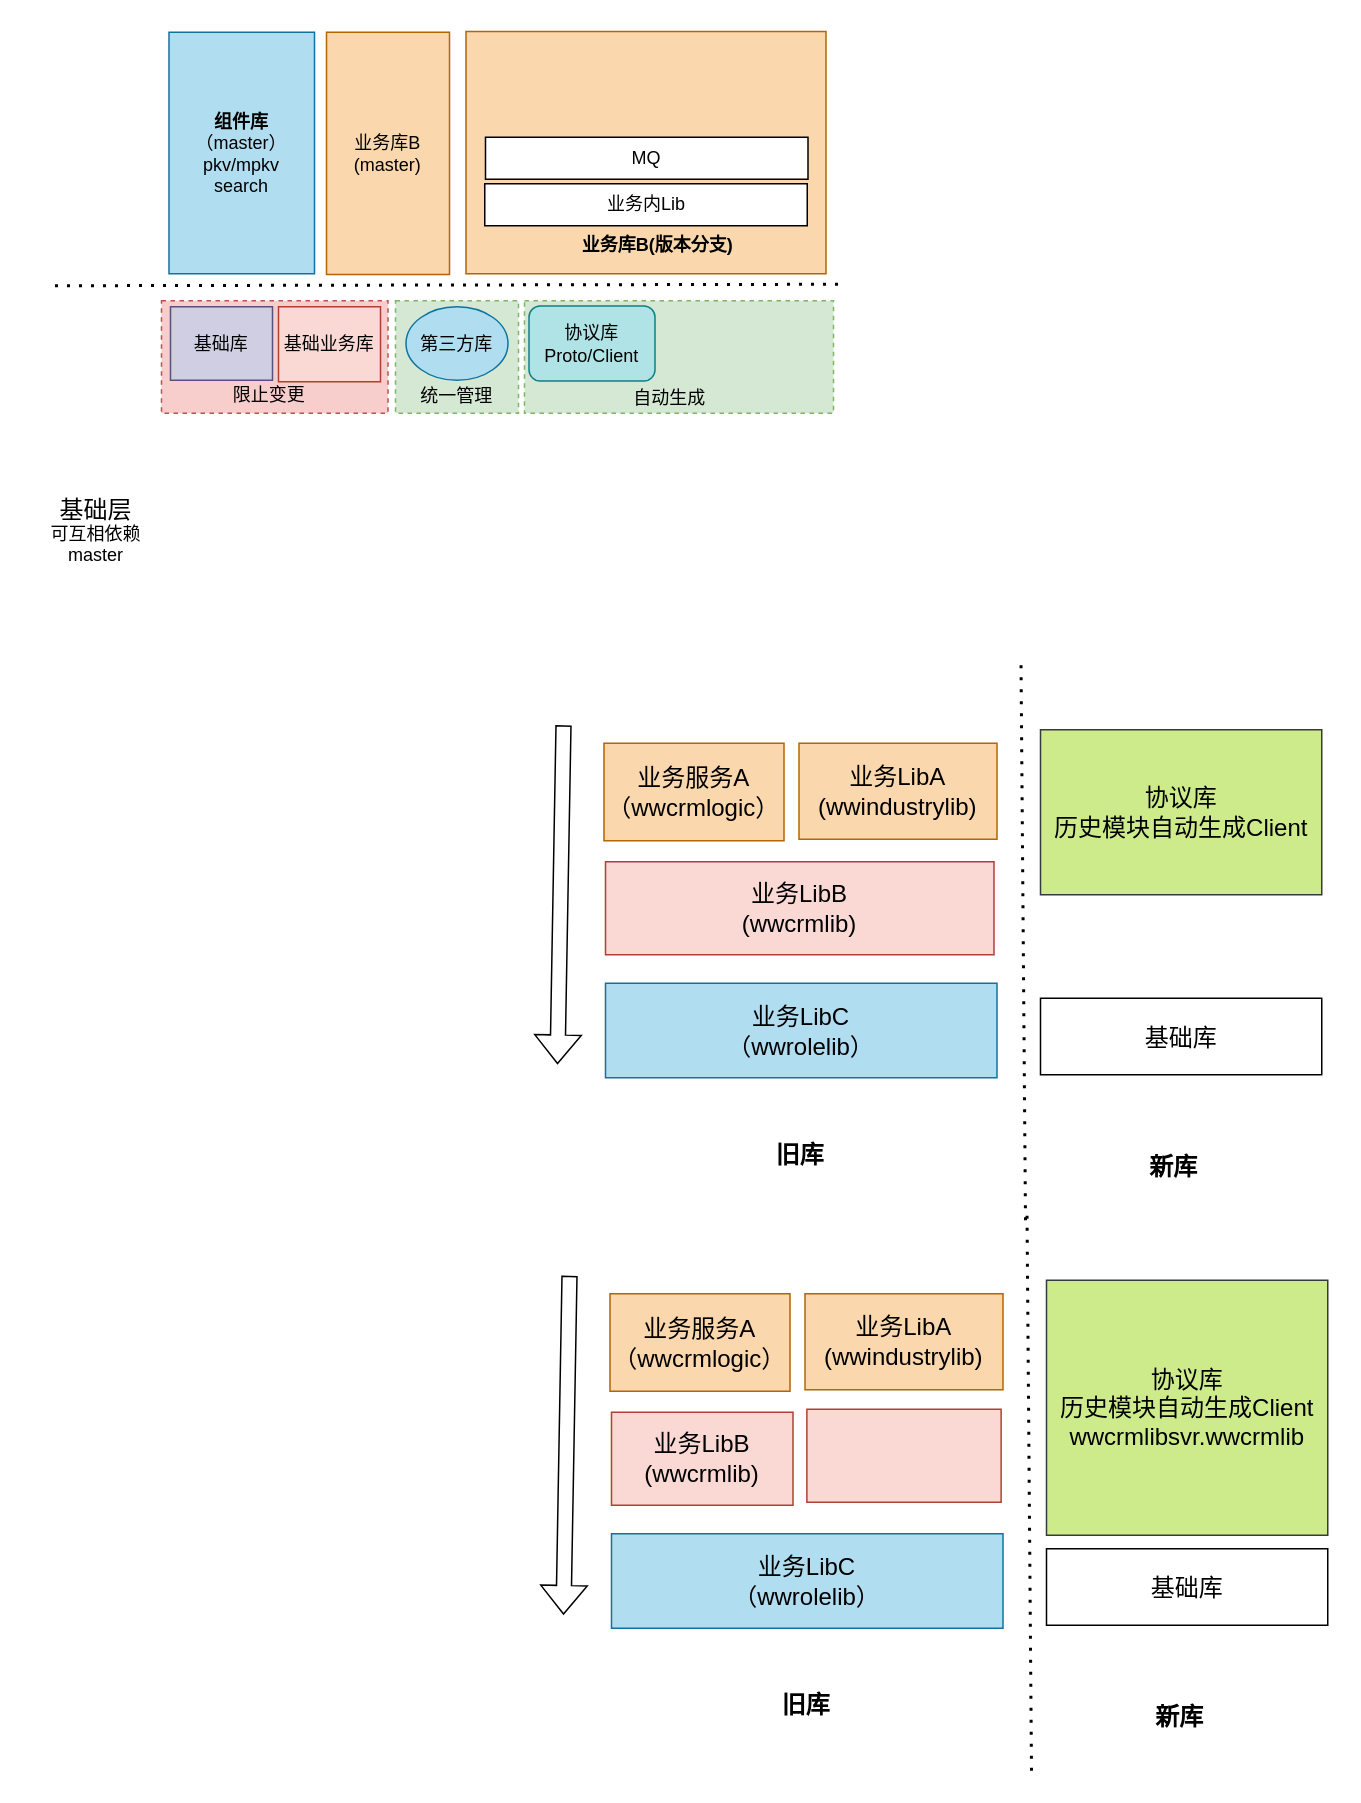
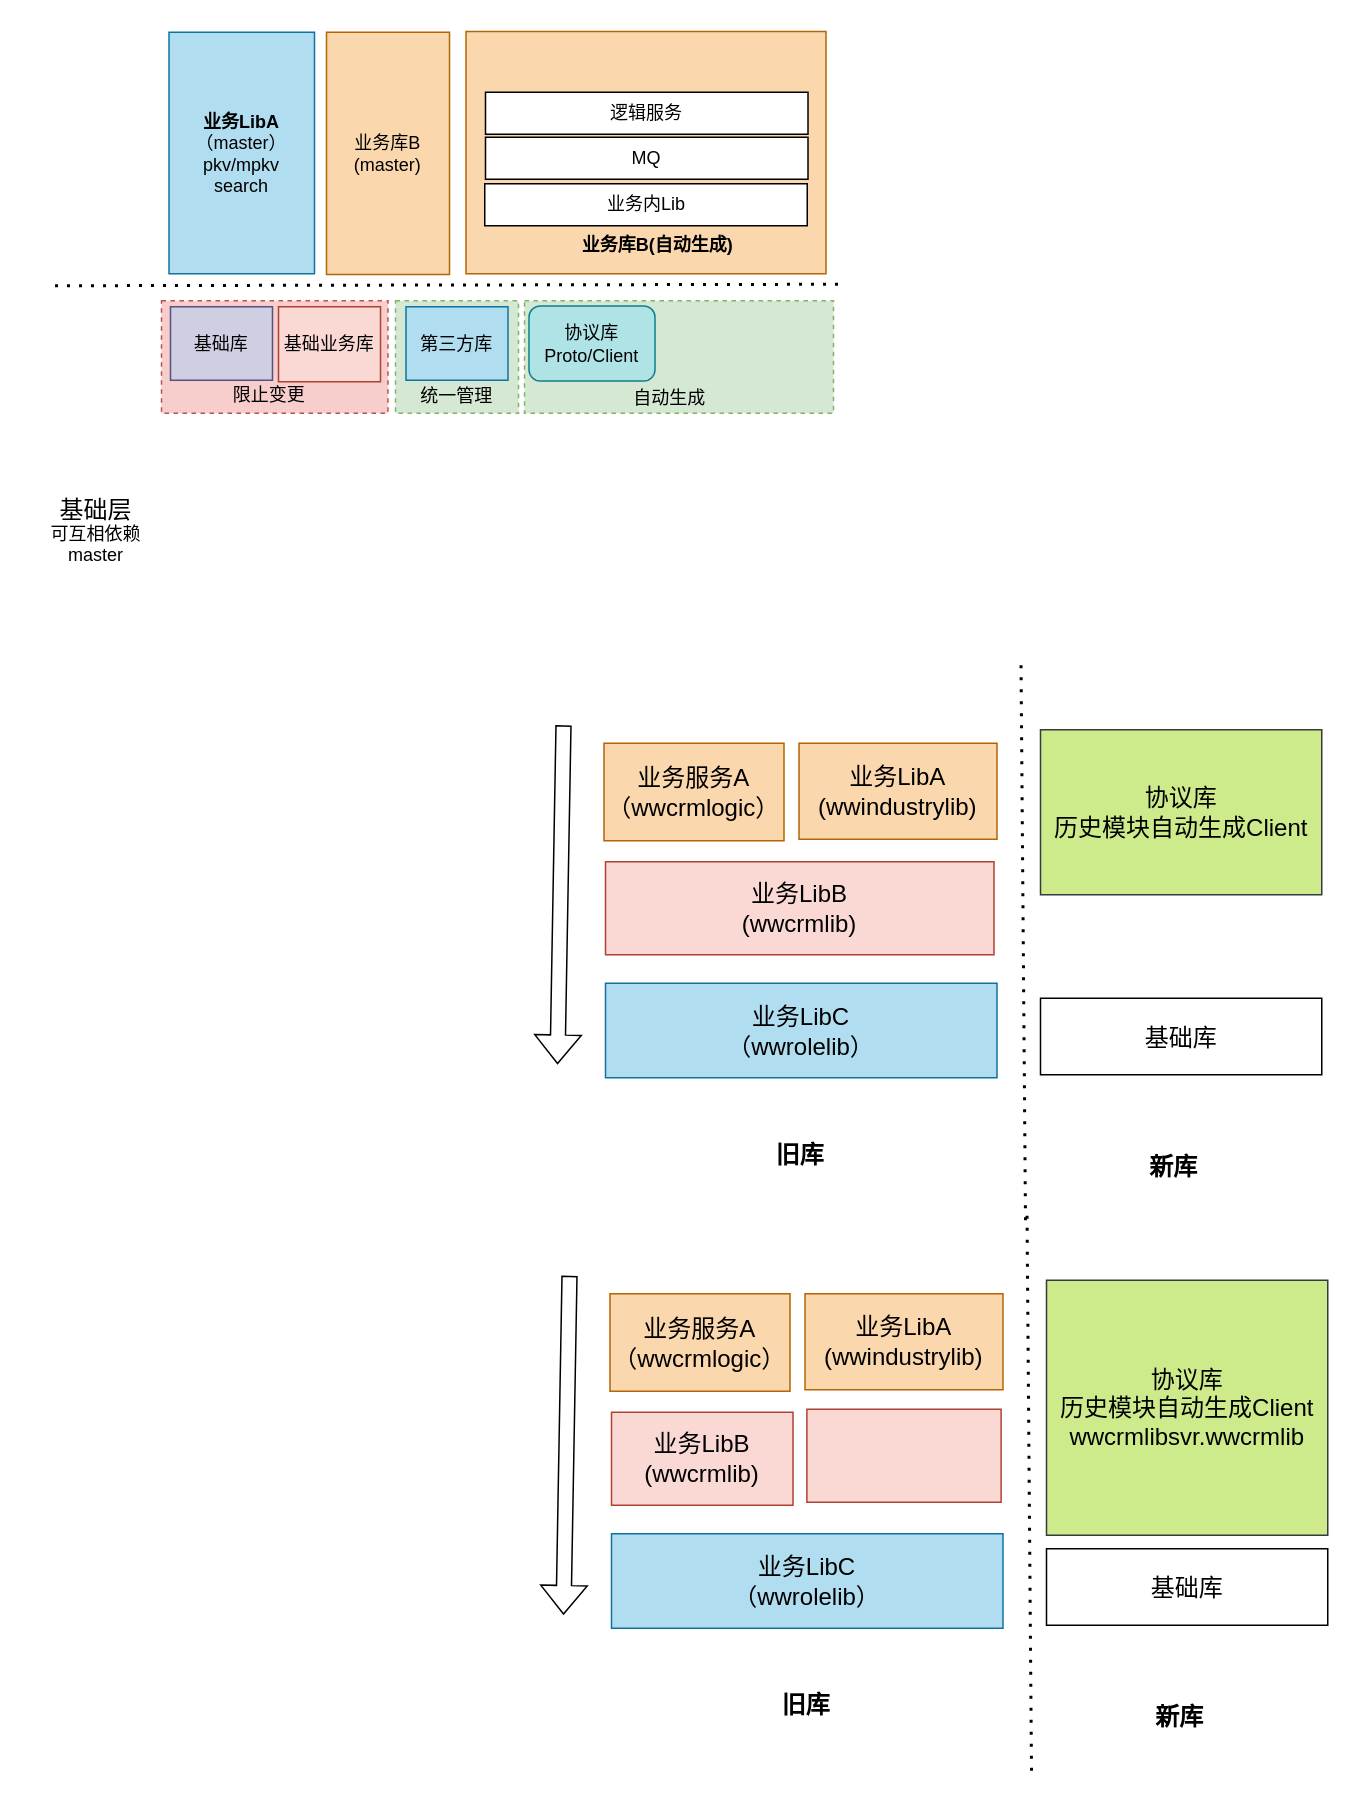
  <mxCell id="0" />
  <mxCell id="1" parent="0" />
  <mxCell id="2" value="" style="rounded=0;whiteSpace=wrap;html=1;dashed=1;fillColor=#d5e8d4;strokeColor=#82b366;" vertex="1" parent="1"><mxGeometry x="263" y="200" width="82" height="75" as="geometry" /></mxCell>
  <mxCell id="3" value="" style="rounded=0;whiteSpace=wrap;html=1;dashed=1;fillColor=#d5e8d4;strokeColor=#82b366;" vertex="1" parent="1"><mxGeometry x="349" y="200" width="206" height="75" as="geometry" /></mxCell>
  <mxCell id="4" value="" style="rounded=0;whiteSpace=wrap;html=1;dashed=1;fillColor=#f8cecc;strokeColor=#b85450;" vertex="1" parent="1"><mxGeometry x="107" y="200" width="151" height="75" as="geometry" /></mxCell>
  <mxCell id="5" value="基础库" style="rounded=0;whiteSpace=wrap;html=1;fillColor=#d0cee2;strokeColor=#56517e;" vertex="1" parent="1"><mxGeometry x="113" y="204" width="68" height="49" as="geometry" /></mxCell>
  <mxCell id="6" value="协议库&lt;br&gt;Proto/Client" style="whiteSpace=wrap;html=1;fillColor=#b0e3e6;strokeColor=#0e8088;rounded=1;" vertex="1" parent="1"><mxGeometry x="352" y="203.5" width="84" height="50" as="geometry" /></mxCell>
- <mxCell id="7" value="&lt;b&gt;组件库&lt;/b&gt;&lt;br&gt;（master）&lt;br&gt;pkv/mpkv&lt;br&gt;search" style="rounded=0;whiteSpace=wrap;html=1;fillColor=#b1ddf0;strokeColor=#10739e;" vertex="1" parent="1"><mxGeometry x="112" y="21" width="97" height="161" as="geometry" /></mxCell>
+ <mxCell id="7" value="&lt;b&gt;业务LibA&lt;/b&gt;&lt;br&gt;（master）&lt;br&gt;pkv/mpkv&lt;br&gt;search" style="rounded=0;whiteSpace=wrap;html=1;fillColor=#b1ddf0;strokeColor=#10739e;" vertex="1" parent="1"><mxGeometry x="112" y="21" width="97" height="161" as="geometry" /></mxCell>
  <mxCell id="8" value="" style="endArrow=none;dashed=1;html=1;dashPattern=1 3;strokeWidth=2;rounded=0;" edge="1" parent="1"><mxGeometry width="50" height="50" relative="1" as="geometry"><mxPoint x="36" y="190" as="sourcePoint" /><mxPoint x="563" y="189" as="targetPoint" /></mxGeometry></mxCell>
  <mxCell id="9" value="业务库B&lt;br&gt;(master)" style="rounded=0;whiteSpace=wrap;html=1;fillColor=#fad7ac;strokeColor=#b46504;" vertex="1" parent="1"><mxGeometry x="217" y="21" width="82" height="161.5" as="geometry" /></mxCell>
  <mxCell id="10" value="" style="rounded=0;whiteSpace=wrap;html=1;fillColor=#fad7ac;strokeColor=#b46504;" vertex="1" parent="1"><mxGeometry x="310" y="20.5" width="240" height="161.5" as="geometry" /></mxCell>
  <mxCell id="11" value="基础业务库" style="rounded=0;whiteSpace=wrap;html=1;fillColor=#fad9d5;strokeColor=#ae4132;" vertex="1" parent="1"><mxGeometry x="185" y="204" width="68" height="50" as="geometry" /></mxCell>
- <mxCell id="12" value="第三方库" style="ellipse;whiteSpace=wrap;html=1;fillColor=#b1ddf0;strokeColor=#10739e;" vertex="1" parent="1"><mxGeometry x="270" y="204" width="68" height="49" as="geometry" /></mxCell>
+ <mxCell id="12" value="第三方库" style="rounded=0;whiteSpace=wrap;html=1;fillColor=#b1ddf0;strokeColor=#10739e;" vertex="1" parent="1"><mxGeometry x="270" y="204" width="68" height="49" as="geometry" /></mxCell>
  <mxCell id="13" value="&lt;font style=&quot;font-size: 16px;&quot;&gt;基础层&lt;/font&gt;&lt;br&gt;可互相依赖&lt;br&gt;master" style="text;html=1;strokeColor=none;fillColor=none;align=center;verticalAlign=middle;whiteSpace=wrap;rounded=0;" vertex="1" parent="1"><mxGeometry x="20" y="325.75" width="87" height="53.5" as="geometry" /></mxCell>
  <mxCell id="14" value="限止变更" style="text;html=1;strokeColor=none;fillColor=none;align=center;verticalAlign=middle;whiteSpace=wrap;rounded=0;" vertex="1" parent="1"><mxGeometry x="149" y="253" width="60" height="19" as="geometry" /></mxCell>
  <mxCell id="15" value="统一管理" style="text;html=1;strokeColor=none;fillColor=none;align=center;verticalAlign=middle;whiteSpace=wrap;rounded=0;" vertex="1" parent="1"><mxGeometry x="274" y="254" width="60" height="19" as="geometry" /></mxCell>
  <mxCell id="16" value="自动生成" style="text;html=1;strokeColor=none;fillColor=none;align=center;verticalAlign=middle;whiteSpace=wrap;rounded=0;" vertex="1" parent="1"><mxGeometry x="416" y="255" width="60" height="19" as="geometry" /></mxCell>
+ <mxCell id="17" value="逻辑服务" style="rounded=0;whiteSpace=wrap;html=1;" vertex="1" parent="1"><mxGeometry x="323" y="61" width="215" height="28" as="geometry" /></mxCell>
  <mxCell id="18" value="MQ" style="rounded=0;whiteSpace=wrap;html=1;" vertex="1" parent="1"><mxGeometry x="323" y="91" width="215" height="28" as="geometry" /></mxCell>
- <mxCell id="19" value="&lt;b&gt;业务库B(版本分支)&lt;/b&gt;" style="text;html=1;strokeColor=none;fillColor=none;align=center;verticalAlign=middle;whiteSpace=wrap;rounded=0;" vertex="1" parent="1"><mxGeometry x="385" y="148" width="106" height="30" as="geometry" /></mxCell>
+ <mxCell id="19" value="&lt;b&gt;业务库B(自动生成)&lt;/b&gt;" style="text;html=1;strokeColor=none;fillColor=none;align=center;verticalAlign=middle;whiteSpace=wrap;rounded=0;" vertex="1" parent="1"><mxGeometry x="385" y="148" width="106" height="30" as="geometry" /></mxCell>
  <mxCell id="20" value="业务内Lib" style="rounded=0;whiteSpace=wrap;html=1;" vertex="1" parent="1"><mxGeometry x="322.5" y="122" width="215" height="28" as="geometry" /></mxCell>
  <mxCell id="21" value="业务服务A&lt;br&gt;（wwcrmlogic）" style="rounded=0;whiteSpace=wrap;html=1;fontSize=16;fillColor=#fad7ac;strokeColor=#b46504;" vertex="1" parent="1"><mxGeometry x="402" y="495" width="120" height="65" as="geometry" /></mxCell>
  <mxCell id="22" value="业务LibA&lt;br&gt;(wwindustrylib)" style="rounded=0;whiteSpace=wrap;html=1;fontSize=16;fillColor=#fad7ac;strokeColor=#b46504;" vertex="1" parent="1"><mxGeometry x="532" y="495" width="132" height="64" as="geometry" /></mxCell>
  <mxCell id="23" value="业务LibB&lt;br&gt;(wwcrmlib)" style="rounded=0;whiteSpace=wrap;html=1;fontSize=16;fillColor=#fad9d5;strokeColor=#ae4132;" vertex="1" parent="1"><mxGeometry x="403" y="574" width="259" height="62" as="geometry" /></mxCell>
  <mxCell id="24" value="业务LibC&lt;br&gt;（wwrolelib）" style="rounded=0;whiteSpace=wrap;html=1;fontSize=16;fillColor=#b1ddf0;strokeColor=#10739e;" vertex="1" parent="1"><mxGeometry x="403" y="655" width="261" height="63" as="geometry" /></mxCell>
  <mxCell id="25" value="" style="shape=flexArrow;endArrow=classic;html=1;rounded=0;fontSize=16;" edge="1" parent="1"><mxGeometry width="50" height="50" relative="1" as="geometry"><mxPoint x="375" y="483" as="sourcePoint" /><mxPoint x="371" y="709" as="targetPoint" /></mxGeometry></mxCell>
  <mxCell id="26" value="协议库&lt;br&gt;历史模块自动生成Client" style="rounded=0;whiteSpace=wrap;html=1;fontSize=16;fillColor=#cdeb8b;strokeColor=#36393d;" vertex="1" parent="1"><mxGeometry x="693" y="486" width="187.5" height="110" as="geometry" /></mxCell>
  <mxCell id="27" value="基础库" style="rounded=0;whiteSpace=wrap;html=1;fontSize=16;" vertex="1" parent="1"><mxGeometry x="693" y="665" width="187.5" height="51" as="geometry" /></mxCell>
  <mxCell id="28" value="" style="endArrow=none;dashed=1;html=1;dashPattern=1 3;strokeWidth=2;rounded=0;fontSize=16;" edge="1" parent="1"><mxGeometry width="50" height="50" relative="1" as="geometry"><mxPoint x="683" y="813" as="sourcePoint" /><mxPoint x="680" y="440" as="targetPoint" /></mxGeometry></mxCell>
  <mxCell id="29" value="&lt;b&gt;旧库&lt;/b&gt;" style="text;html=1;strokeColor=none;fillColor=none;align=center;verticalAlign=middle;whiteSpace=wrap;rounded=0;fontSize=16;" vertex="1" parent="1"><mxGeometry x="502.5" y="754" width="60" height="30" as="geometry" /></mxCell>
  <mxCell id="30" value="&lt;b&gt;新库&lt;/b&gt;" style="text;html=1;strokeColor=none;fillColor=none;align=center;verticalAlign=middle;whiteSpace=wrap;rounded=0;fontSize=16;" vertex="1" parent="1"><mxGeometry x="752" y="762" width="60" height="30" as="geometry" /></mxCell>
  <mxCell id="31" value="业务服务A&lt;br&gt;（wwcrmlogic）" style="rounded=0;whiteSpace=wrap;html=1;fontSize=16;fillColor=#fad7ac;strokeColor=#b46504;" vertex="1" parent="1"><mxGeometry x="406" y="862" width="120" height="65" as="geometry" /></mxCell>
  <mxCell id="32" value="业务LibA&lt;br&gt;(wwindustrylib)" style="rounded=0;whiteSpace=wrap;html=1;fontSize=16;fillColor=#fad7ac;strokeColor=#b46504;" vertex="1" parent="1"><mxGeometry x="536" y="862" width="132" height="64" as="geometry" /></mxCell>
  <mxCell id="33" value="业务LibB&lt;br&gt;(wwcrmlib)" style="rounded=0;whiteSpace=wrap;html=1;fontSize=16;fillColor=#fad9d5;strokeColor=#ae4132;" vertex="1" parent="1"><mxGeometry x="407" y="941" width="121" height="62" as="geometry" /></mxCell>
  <mxCell id="34" value="业务LibC&lt;br&gt;（wwrolelib）" style="rounded=0;whiteSpace=wrap;html=1;fontSize=16;fillColor=#b1ddf0;strokeColor=#10739e;" vertex="1" parent="1"><mxGeometry x="407" y="1022" width="261" height="63" as="geometry" /></mxCell>
  <mxCell id="35" value="" style="shape=flexArrow;endArrow=classic;html=1;rounded=0;fontSize=16;" edge="1" parent="1"><mxGeometry width="50" height="50" relative="1" as="geometry"><mxPoint x="379" y="850" as="sourcePoint" /><mxPoint x="375" y="1076" as="targetPoint" /></mxGeometry></mxCell>
  <mxCell id="36" value="协议库&lt;br&gt;历史模块自动生成Client&lt;br&gt;wwcrmlibsvr.wwcrmlib" style="rounded=0;whiteSpace=wrap;html=1;fontSize=16;fillColor=#cdeb8b;strokeColor=#36393d;" vertex="1" parent="1"><mxGeometry x="697" y="853" width="187.5" height="170" as="geometry" /></mxCell>
  <mxCell id="37" value="基础库" style="rounded=0;whiteSpace=wrap;html=1;fontSize=16;" vertex="1" parent="1"><mxGeometry x="697" y="1032" width="187.5" height="51" as="geometry" /></mxCell>
  <mxCell id="38" value="" style="endArrow=none;dashed=1;html=1;dashPattern=1 3;strokeWidth=2;rounded=0;fontSize=16;" edge="1" parent="1"><mxGeometry width="50" height="50" relative="1" as="geometry"><mxPoint x="687" y="1180" as="sourcePoint" /><mxPoint x="684" y="807" as="targetPoint" /></mxGeometry></mxCell>
  <mxCell id="39" value="&lt;b&gt;旧库&lt;/b&gt;" style="text;html=1;strokeColor=none;fillColor=none;align=center;verticalAlign=middle;whiteSpace=wrap;rounded=0;fontSize=16;" vertex="1" parent="1"><mxGeometry x="506.5" y="1121" width="60" height="30" as="geometry" /></mxCell>
  <mxCell id="40" value="&lt;b&gt;新库&lt;/b&gt;" style="text;html=1;strokeColor=none;fillColor=none;align=center;verticalAlign=middle;whiteSpace=wrap;rounded=0;fontSize=16;" vertex="1" parent="1"><mxGeometry x="756" y="1129" width="60" height="30" as="geometry" /></mxCell>
  <mxCell id="41" value="" style="rounded=0;whiteSpace=wrap;html=1;fontSize=16;fillColor=#fad9d5;strokeColor=#ae4132;" vertex="1" parent="1"><mxGeometry x="537.25" y="939" width="129.5" height="62" as="geometry" /></mxCell>
